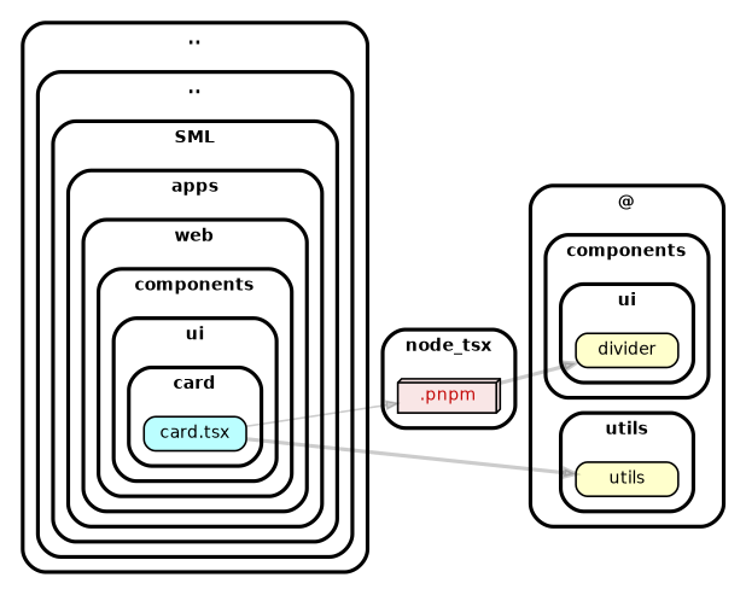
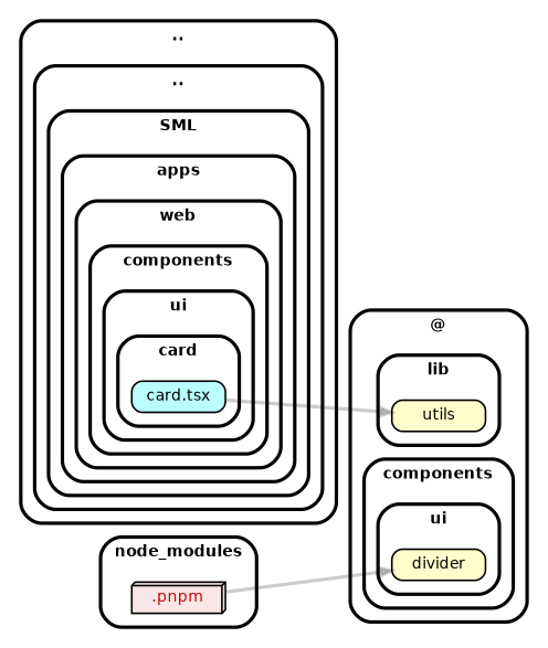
  strict digraph {
    compound=true
    fillcolor="#ffffff"
    fontname="Helvetica-bold"
    fontsize=9
    nodesep=0.16
    rankdir=LR
    ranksep=0.18
    splines=true
    style="rounded,bold,filled"
    node [color=black fillcolor="#ffffcc" fontcolor=black fontname=Helvetica fontsize=9 shape=box style="rounded, filled"]
    edge [arrowhead=normal arrowsize=0.6 color="#00000033" fontname=Helvetica fontsize=9 penwidth=2.0]
    n1 [fillcolor="#bbfeff" height=0.2 label=<card.tsx>]
    n2 [fillcolor="#c40b0a1a" fontcolor="#c40b0a" height=0.2 label=<.pnpm> shape=box3d]
    n3 [height=0.2 label=<divider>]
    n4 [height=0.2 label=<utils>]
    subgraph cluster_1 {
      label=".."
      subgraph cluster_2 {
        label=".."
        subgraph cluster_3 {
          label=SML
          subgraph cluster_4 {
            label=apps
            subgraph cluster_5 {
              label=web
              subgraph cluster_6 {
                label=components
                subgraph cluster_7 {
                  label=ui
                  subgraph cluster_8 {
                    label=card
                    n1
                  }
                }
              }
            }
          }
        }
      }
    }
    subgraph cluster_9 {
-     label=node_tsx
+     label=node_modules
      n2
    }
    subgraph cluster_10 {
      label="@"
      subgraph cluster_11 {
        label=components
        subgraph cluster_12 {
          label=ui
          n3
        }
      }
      subgraph cluster_13 {
-       label=utils
+       label=lib
        n4
      }
    }
-   n1 -> n2 [penwidth=1.0]
    n1 -> n4
    n2 -> n3
  }
